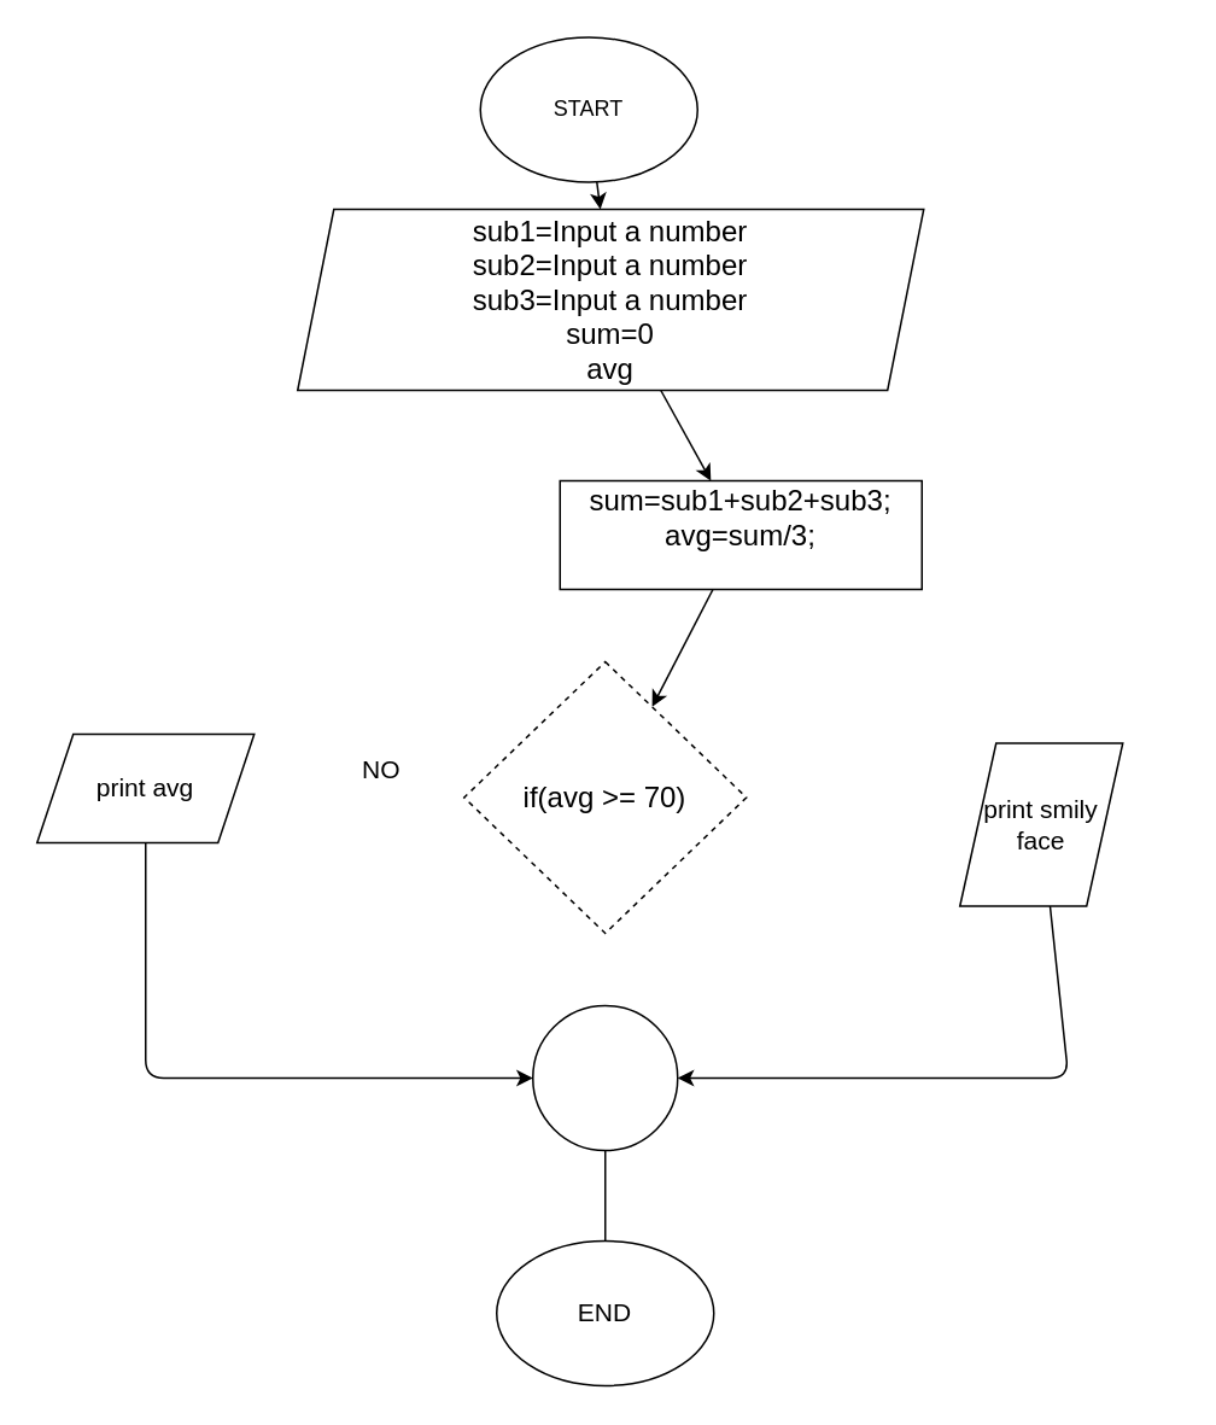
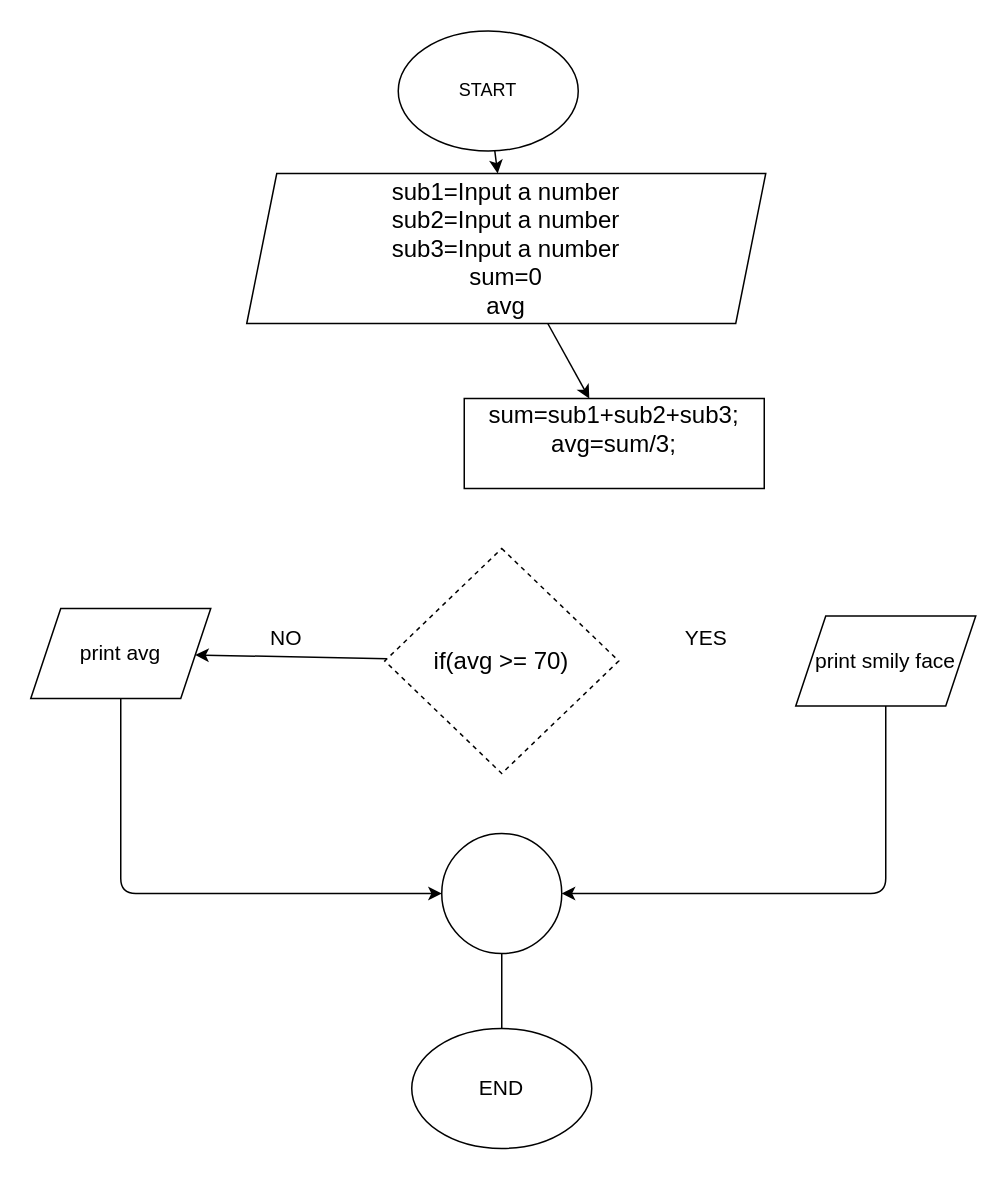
  <mxCell id="0" />
  <mxCell id="1" parent="0" />
  <mxCell id="2" value="" style="edgeStyle=none;html=1;fontSize=14;" edge="1" parent="1" source="3" target="5"><mxGeometry relative="1" as="geometry" /></mxCell>
  <mxCell id="3" value="START" style="ellipse;whiteSpace=wrap;html=1;" vertex="1" parent="1"><mxGeometry x="265" y="20" width="120" height="80" as="geometry" /></mxCell>
  <mxCell id="4" value="" style="edgeStyle=none;html=1;fontSize=14;" edge="1" parent="1" source="5" target="7"><mxGeometry relative="1" as="geometry" /></mxCell>
  <mxCell id="5" value="&lt;font size=&quot;3&quot;&gt;sub1=Input a number&lt;br&gt;&lt;/font&gt;&lt;span style=&quot;font-size: medium&quot;&gt;sub2=Input a number&lt;br&gt;&lt;/span&gt;&lt;span style=&quot;font-size: medium&quot;&gt;sub3=Input a number&lt;br&gt;&lt;/span&gt;&lt;font size=&quot;3&quot;&gt;sum=0&lt;br&gt;avg&lt;br&gt;&lt;/font&gt;" style="shape=parallelogram;perimeter=parallelogramPerimeter;whiteSpace=wrap;html=1;fixedSize=1;" vertex="1" parent="1"><mxGeometry x="164" y="115" width="346" height="100" as="geometry" /></mxCell>
- <mxCell id="6" value="" style="edgeStyle=none;html=1;fontSize=14;" edge="1" parent="1" source="7" target="9"><mxGeometry relative="1" as="geometry" /></mxCell>
  <mxCell id="7" value="&lt;font size=&quot;3&quot;&gt;sum=sub1+sub2+sub3;&lt;br&gt;avg=sum/3;&lt;br&gt;&lt;br&gt;&lt;/font&gt;" style="whiteSpace=wrap;html=1;" vertex="1" parent="1"><mxGeometry x="309" y="265" width="200" height="60" as="geometry" /></mxCell>
+ <mxCell id="8" value="" style="edgeStyle=none;html=1;fontSize=14;" edge="1" parent="1" source="9" target="13"><mxGeometry relative="1" as="geometry" /></mxCell>
  <mxCell id="9" value="&lt;font size=&quot;3&quot;&gt;if(avg &amp;gt;= 70)&lt;/font&gt;" style="rhombus;whiteSpace=wrap;html=1;dashed=1;" vertex="1" parent="1"><mxGeometry x="256" y="365" width="156" height="150" as="geometry" /></mxCell>
  <mxCell id="10" style="edgeStyle=none;html=1;entryX=1;entryY=0.5;entryDx=0;entryDy=0;fontSize=14;" edge="1" parent="1" source="11" target="17"><mxGeometry relative="1" as="geometry"><Array as="points"><mxPoint x="590" y="595" /></Array></mxGeometry></mxCell>
- <mxCell id="11" value="print smily face" style="shape=parallelogram;perimeter=parallelogramPerimeter;whiteSpace=wrap;html=1;fixedSize=1;fontSize=14;" vertex="1" parent="1"><mxGeometry x="530" y="410" width="90" height="90" as="geometry" /></mxCell>
+ <mxCell id="11" value="print smily face" style="shape=parallelogram;perimeter=parallelogramPerimeter;whiteSpace=wrap;html=1;fixedSize=1;fontSize=14;" vertex="1" parent="1"><mxGeometry x="530" y="410" width="120" height="60" as="geometry" /></mxCell>
  <mxCell id="12" style="edgeStyle=none;html=1;entryX=0;entryY=0.5;entryDx=0;entryDy=0;fontSize=14;" edge="1" parent="1" source="13" target="17"><mxGeometry relative="1" as="geometry"><Array as="points"><mxPoint x="80" y="595" /></Array></mxGeometry></mxCell>
  <mxCell id="13" value="print avg" style="shape=parallelogram;perimeter=parallelogramPerimeter;whiteSpace=wrap;html=1;fixedSize=1;fontSize=14;" vertex="1" parent="1"><mxGeometry x="20" y="405" width="120" height="60" as="geometry" /></mxCell>
- <mxCell id="15" value="NO" style="text;html=1;align=center;verticalAlign=middle;resizable=0;points=[];autosize=1;strokeColor=none;fillColor=none;fontSize=14;" vertex="1" parent="1"><mxGeometry x="190" y="415" width="40" height="20" as="geometry" /></mxCell>
+ <mxCell id="14" value="YES" style="text;html=1;align=center;verticalAlign=middle;resizable=0;points=[];autosize=1;strokeColor=none;fillColor=none;fontSize=14;" vertex="1" parent="1"><mxGeometry x="450" y="415" width="40" height="20" as="geometry" /></mxCell>
+ <mxCell id="15" value="NO" style="text;html=1;align=center;verticalAlign=middle;resizable=0;points=[];autosize=1;strokeColor=none;fillColor=none;fontSize=14;" vertex="1" parent="1"><mxGeometry x="170" y="415" width="40" height="20" as="geometry" /></mxCell>
  <mxCell id="16" value="" style="edgeStyle=none;html=1;fontSize=14;startArrow=none;" edge="1" parent="1" source="18"><mxGeometry relative="1" as="geometry"><mxPoint x="334" y="765" as="targetPoint" /></mxGeometry></mxCell>
  <mxCell id="17" value="" style="ellipse;whiteSpace=wrap;html=1;aspect=fixed;fontSize=14;" vertex="1" parent="1"><mxGeometry x="294" y="555" width="80" height="80" as="geometry" /></mxCell>
  <mxCell id="18" value="END" style="ellipse;whiteSpace=wrap;html=1;fontSize=14;" vertex="1" parent="1"><mxGeometry x="274" y="685" width="120" height="80" as="geometry" /></mxCell>
  <mxCell id="19" value="" style="edgeStyle=none;html=1;fontSize=14;endArrow=none;" edge="1" parent="1" source="17" target="18"><mxGeometry relative="1" as="geometry"><mxPoint x="334" y="635" as="sourcePoint" /><mxPoint x="334" y="765" as="targetPoint" /></mxGeometry></mxCell>
